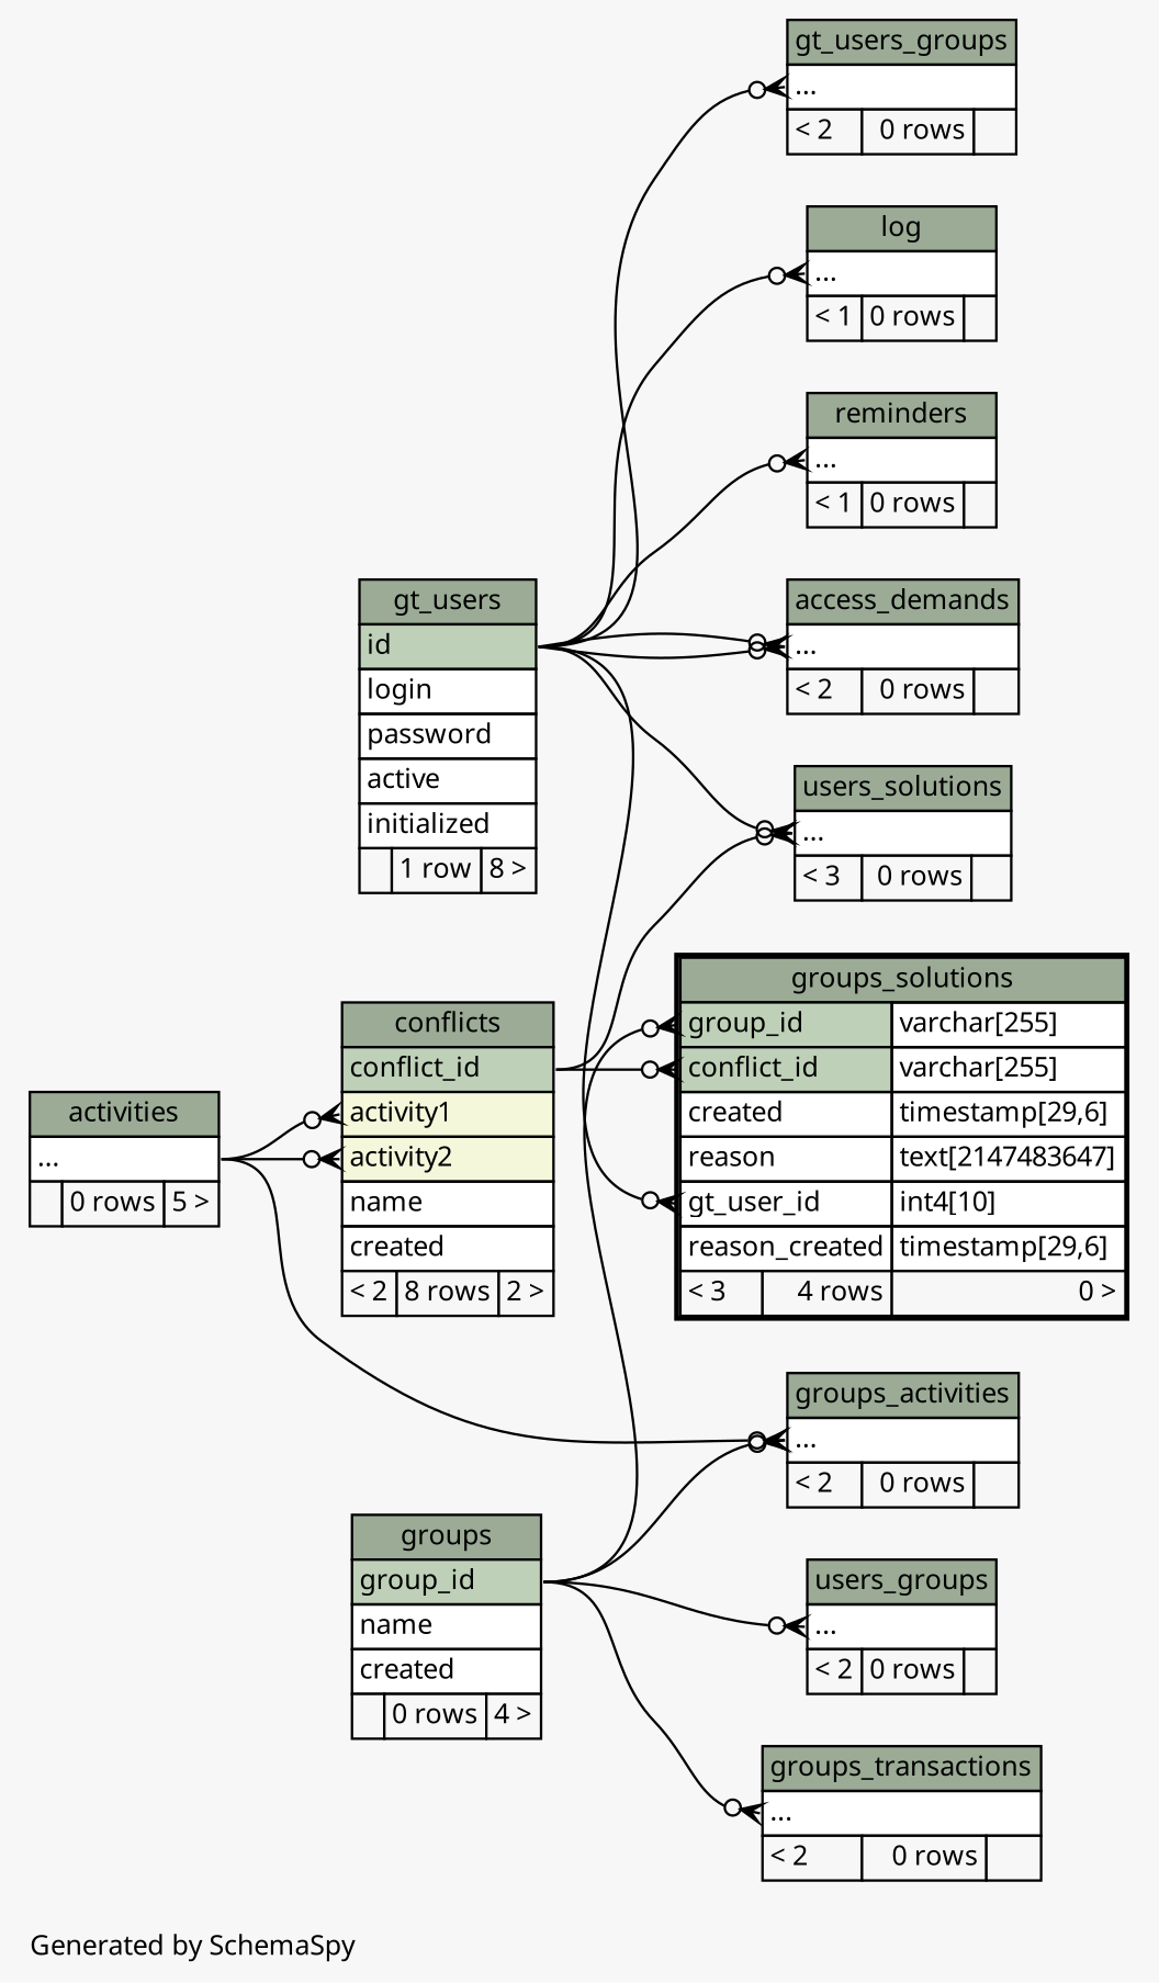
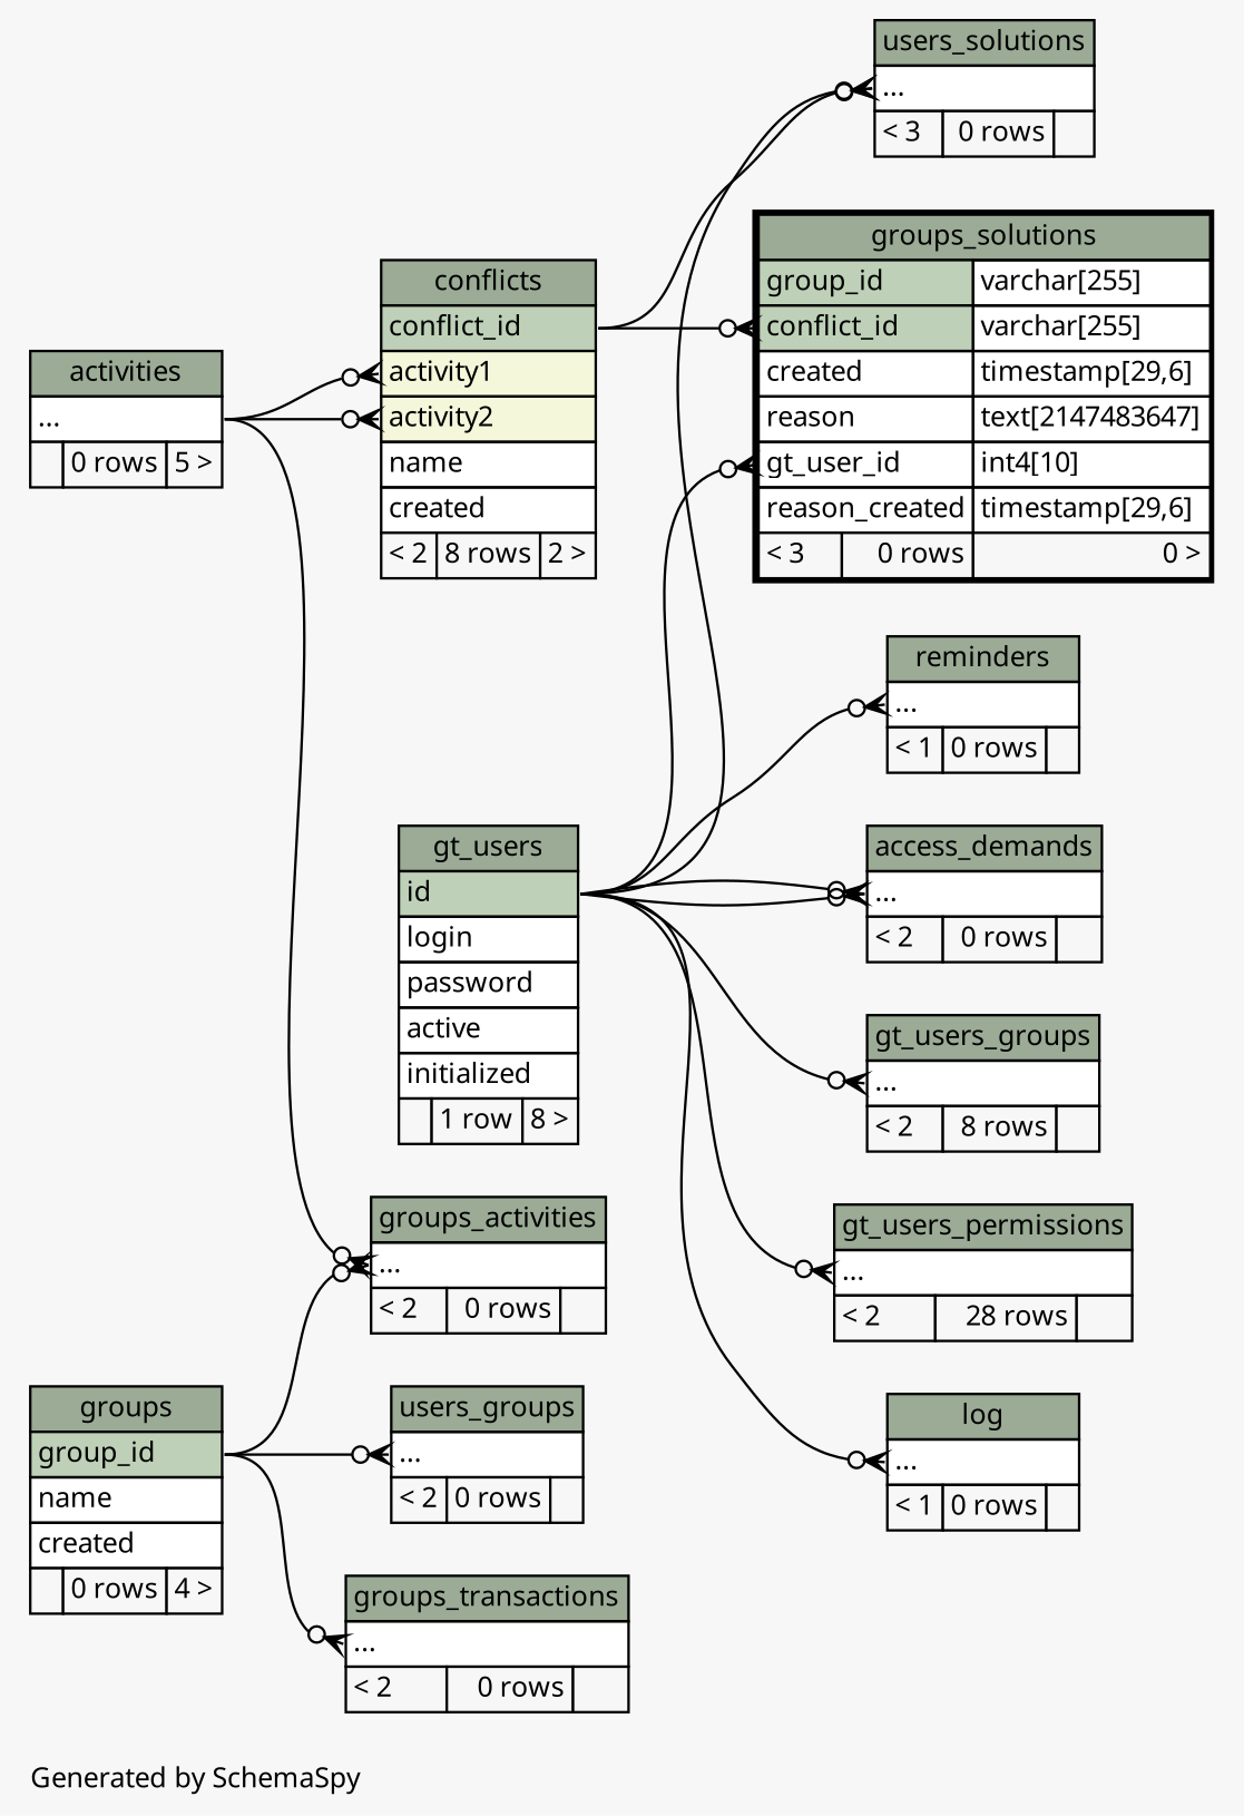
  digraph {
    bgcolor="#f7f7f7"
    fontname="Noto Sans"
    fontsize=11
    label="\nGenerated by SchemaSpy"
    labeljust=l
    nodesep=0.18
    rankdir=RL
    ranksep=0.46
    node [fontname="Noto Sans" fontsize=11 shape=plaintext]
    edge [arrowhead=none arrowsize=0.8 arrowtail=crowodot dir=back fontname="Noto Sans" headport="id:e" tailport="elipses:w"]
    n1 [label=<     <TABLE BORDER="0" CELLBORDER="1" CELLSPACING="0" BGCOLOR="#ffffff">       <TR><TD COLSPAN="3" BGCOLOR="#9bab96" ALIGN="CENTER">access_demands</TD></TR>       <TR><TD PORT="elipses" COLSPAN="3" ALIGN="LEFT">...</TD></TR>       <TR><TD ALIGN="LEFT" BGCOLOR="#f7f7f7">&lt; 2</TD><TD ALIGN="RIGHT" BGCOLOR="#f7f7f7">0 rows</TD><TD ALIGN="RIGHT" BGCOLOR="#f7f7f7">  </TD></TR>     </TABLE>>]
    n2 [label=<     <TABLE BORDER="0" CELLBORDER="1" CELLSPACING="0" BGCOLOR="#ffffff">       <TR><TD COLSPAN="3" BGCOLOR="#9bab96" ALIGN="CENTER">gt_users</TD></TR>       <TR><TD PORT="id" COLSPAN="3" BGCOLOR="#bed1b8" ALIGN="LEFT">id</TD></TR>       <TR><TD PORT="login" COLSPAN="3" ALIGN="LEFT">login</TD></TR>       <TR><TD PORT="password" COLSPAN="3" ALIGN="LEFT">password</TD></TR>       <TR><TD PORT="active" COLSPAN="3" ALIGN="LEFT">active</TD></TR>       <TR><TD PORT="initialized" COLSPAN="3" ALIGN="LEFT">initialized</TD></TR>       <TR><TD ALIGN="LEFT" BGCOLOR="#f7f7f7">  </TD><TD ALIGN="RIGHT" BGCOLOR="#f7f7f7">1 row</TD><TD ALIGN="RIGHT" BGCOLOR="#f7f7f7">8 &gt;</TD></TR>     </TABLE>>]
    n3 [label=<     <TABLE BORDER="0" CELLBORDER="1" CELLSPACING="0" BGCOLOR="#ffffff">       <TR><TD COLSPAN="3" BGCOLOR="#9bab96" ALIGN="CENTER">conflicts</TD></TR>       <TR><TD PORT="conflict_id" COLSPAN="3" BGCOLOR="#bed1b8" ALIGN="LEFT">conflict_id</TD></TR>       <TR><TD PORT="activity1" COLSPAN="3" BGCOLOR="#f4f7da" ALIGN="LEFT">activity1</TD></TR>       <TR><TD PORT="activity2" COLSPAN="3" BGCOLOR="#f4f7da" ALIGN="LEFT">activity2</TD></TR>       <TR><TD PORT="name" COLSPAN="3" ALIGN="LEFT">name</TD></TR>       <TR><TD PORT="created" COLSPAN="3" ALIGN="LEFT">created</TD></TR>       <TR><TD ALIGN="LEFT" BGCOLOR="#f7f7f7">&lt; 2</TD><TD ALIGN="RIGHT" BGCOLOR="#f7f7f7">8 rows</TD><TD ALIGN="RIGHT" BGCOLOR="#f7f7f7">2 &gt;</TD></TR>     </TABLE>>]
    n4 [label=<     <TABLE BORDER="0" CELLBORDER="1" CELLSPACING="0" BGCOLOR="#ffffff">       <TR><TD COLSPAN="3" BGCOLOR="#9bab96" ALIGN="CENTER">activities</TD></TR>       <TR><TD PORT="elipses" COLSPAN="3" ALIGN="LEFT">...</TD></TR>       <TR><TD ALIGN="LEFT" BGCOLOR="#f7f7f7">  </TD><TD ALIGN="RIGHT" BGCOLOR="#f7f7f7">0 rows</TD><TD ALIGN="RIGHT" BGCOLOR="#f7f7f7">5 &gt;</TD></TR>     </TABLE>>]
    n5 [label=<     <TABLE BORDER="0" CELLBORDER="1" CELLSPACING="0" BGCOLOR="#ffffff">       <TR><TD COLSPAN="3" BGCOLOR="#9bab96" ALIGN="CENTER">groups_activities</TD></TR>       <TR><TD PORT="elipses" COLSPAN="3" ALIGN="LEFT">...</TD></TR>       <TR><TD ALIGN="LEFT" BGCOLOR="#f7f7f7">&lt; 2</TD><TD ALIGN="RIGHT" BGCOLOR="#f7f7f7">0 rows</TD><TD ALIGN="RIGHT" BGCOLOR="#f7f7f7">  </TD></TR>     </TABLE>>]
    n6 [label=<     <TABLE BORDER="0" CELLBORDER="1" CELLSPACING="0" BGCOLOR="#ffffff">       <TR><TD COLSPAN="3" BGCOLOR="#9bab96" ALIGN="CENTER">groups</TD></TR>       <TR><TD PORT="group_id" COLSPAN="3" BGCOLOR="#bed1b8" ALIGN="LEFT">group_id</TD></TR>       <TR><TD PORT="name" COLSPAN="3" ALIGN="LEFT">name</TD></TR>       <TR><TD PORT="created" COLSPAN="3" ALIGN="LEFT">created</TD></TR>       <TR><TD ALIGN="LEFT" BGCOLOR="#f7f7f7">  </TD><TD ALIGN="RIGHT" BGCOLOR="#f7f7f7">0 rows</TD><TD ALIGN="RIGHT" BGCOLOR="#f7f7f7">4 &gt;</TD></TR>     </TABLE>>]
-   n7 [label=<     <TABLE BORDER="2" CELLBORDER="1" CELLSPACING="0" BGCOLOR="#ffffff">       <TR><TD COLSPAN="3" BGCOLOR="#9bab96" ALIGN="CENTER">groups_solutions</TD></TR>       <TR><TD PORT="group_id" COLSPAN="2" BGCOLOR="#bed1b8" ALIGN="LEFT">group_id</TD><TD PORT="group_id.type" ALIGN="LEFT">varchar[255]</TD></TR>       <TR><TD PORT="conflict_id" COLSPAN="2" BGCOLOR="#bed1b8" ALIGN="LEFT">conflict_id</TD><TD PORT="conflict_id.type" ALIGN="LEFT">varchar[255]</TD></TR>       <TR><TD PORT="created" COLSPAN="2" ALIGN="LEFT">created</TD><TD PORT="created.type" ALIGN="LEFT">timestamp[29,6]</TD></TR>       <TR><TD PORT="reason" COLSPAN="2" ALIGN="LEFT">reason</TD><TD PORT="reason.type" ALIGN="LEFT">text[2147483647]</TD></TR>       <TR><TD PORT="gt_user_id" COLSPAN="2" ALIGN="LEFT">gt_user_id</TD><TD PORT="gt_user_id.type" ALIGN="LEFT">int4[10]</TD></TR>       <TR><TD PORT="reason_created" COLSPAN="2" ALIGN="LEFT">reason_created</TD><TD PORT="reason_created.type" ALIGN="LEFT">timestamp[29,6]</TD></TR>       <TR><TD ALIGN="LEFT" BGCOLOR="#f7f7f7">&lt; 3</TD><TD ALIGN="RIGHT" BGCOLOR="#f7f7f7">4 rows</TD><TD ALIGN="RIGHT" BGCOLOR="#f7f7f7">0 &gt;</TD></TR>     </TABLE>>]
+   n7 [label=<     <TABLE BORDER="2" CELLBORDER="1" CELLSPACING="0" BGCOLOR="#ffffff">       <TR><TD COLSPAN="3" BGCOLOR="#9bab96" ALIGN="CENTER">groups_solutions</TD></TR>       <TR><TD PORT="group_id" COLSPAN="2" BGCOLOR="#bed1b8" ALIGN="LEFT">group_id</TD><TD PORT="group_id.type" ALIGN="LEFT">varchar[255]</TD></TR>       <TR><TD PORT="conflict_id" COLSPAN="2" BGCOLOR="#bed1b8" ALIGN="LEFT">conflict_id</TD><TD PORT="conflict_id.type" ALIGN="LEFT">varchar[255]</TD></TR>       <TR><TD PORT="created" COLSPAN="2" ALIGN="LEFT">created</TD><TD PORT="created.type" ALIGN="LEFT">timestamp[29,6]</TD></TR>       <TR><TD PORT="reason" COLSPAN="2" ALIGN="LEFT">reason</TD><TD PORT="reason.type" ALIGN="LEFT">text[2147483647]</TD></TR>       <TR><TD PORT="gt_user_id" COLSPAN="2" ALIGN="LEFT">gt_user_id</TD><TD PORT="gt_user_id.type" ALIGN="LEFT">int4[10]</TD></TR>       <TR><TD PORT="reason_created" COLSPAN="2" ALIGN="LEFT">reason_created</TD><TD PORT="reason_created.type" ALIGN="LEFT">timestamp[29,6]</TD></TR>       <TR><TD ALIGN="LEFT" BGCOLOR="#f7f7f7">&lt; 3</TD><TD ALIGN="RIGHT" BGCOLOR="#f7f7f7">0 rows</TD><TD ALIGN="RIGHT" BGCOLOR="#f7f7f7">0 &gt;</TD></TR>     </TABLE>>]
    n8 [label=<     <TABLE BORDER="0" CELLBORDER="1" CELLSPACING="0" BGCOLOR="#ffffff">       <TR><TD COLSPAN="3" BGCOLOR="#9bab96" ALIGN="CENTER">groups_transactions</TD></TR>       <TR><TD PORT="elipses" COLSPAN="3" ALIGN="LEFT">...</TD></TR>       <TR><TD ALIGN="LEFT" BGCOLOR="#f7f7f7">&lt; 2</TD><TD ALIGN="RIGHT" BGCOLOR="#f7f7f7">0 rows</TD><TD ALIGN="RIGHT" BGCOLOR="#f7f7f7">  </TD></TR>     </TABLE>>]
-   n9 [label=<     <TABLE BORDER="0" CELLBORDER="1" CELLSPACING="0" BGCOLOR="#ffffff">       <TR><TD COLSPAN="3" BGCOLOR="#9bab96" ALIGN="CENTER">gt_users_groups</TD></TR>       <TR><TD PORT="elipses" COLSPAN="3" ALIGN="LEFT">...</TD></TR>       <TR><TD ALIGN="LEFT" BGCOLOR="#f7f7f7">&lt; 2</TD><TD ALIGN="RIGHT" BGCOLOR="#f7f7f7">0 rows</TD><TD ALIGN="RIGHT" BGCOLOR="#f7f7f7">  </TD></TR>     </TABLE>>]
+   n9 [label=<     <TABLE BORDER="0" CELLBORDER="1" CELLSPACING="0" BGCOLOR="#ffffff">       <TR><TD COLSPAN="3" BGCOLOR="#9bab96" ALIGN="CENTER">gt_users_groups</TD></TR>       <TR><TD PORT="elipses" COLSPAN="3" ALIGN="LEFT">...</TD></TR>       <TR><TD ALIGN="LEFT" BGCOLOR="#f7f7f7">&lt; 2</TD><TD ALIGN="RIGHT" BGCOLOR="#f7f7f7">8 rows</TD><TD ALIGN="RIGHT" BGCOLOR="#f7f7f7">  </TD></TR>     </TABLE>>]
+   n10 [label=<     <TABLE BORDER="0" CELLBORDER="1" CELLSPACING="0" BGCOLOR="#ffffff">       <TR><TD COLSPAN="3" BGCOLOR="#9bab96" ALIGN="CENTER">gt_users_permissions</TD></TR>       <TR><TD PORT="elipses" COLSPAN="3" ALIGN="LEFT">...</TD></TR>       <TR><TD ALIGN="LEFT" BGCOLOR="#f7f7f7">&lt; 2</TD><TD ALIGN="RIGHT" BGCOLOR="#f7f7f7">28 rows</TD><TD ALIGN="RIGHT" BGCOLOR="#f7f7f7">  </TD></TR>     </TABLE>>]
    n11 [label=<     <TABLE BORDER="0" CELLBORDER="1" CELLSPACING="0" BGCOLOR="#ffffff">       <TR><TD COLSPAN="3" BGCOLOR="#9bab96" ALIGN="CENTER">log</TD></TR>       <TR><TD PORT="elipses" COLSPAN="3" ALIGN="LEFT">...</TD></TR>       <TR><TD ALIGN="LEFT" BGCOLOR="#f7f7f7">&lt; 1</TD><TD ALIGN="RIGHT" BGCOLOR="#f7f7f7">0 rows</TD><TD ALIGN="RIGHT" BGCOLOR="#f7f7f7">  </TD></TR>     </TABLE>>]
    n12 [label=<     <TABLE BORDER="0" CELLBORDER="1" CELLSPACING="0" BGCOLOR="#ffffff">       <TR><TD COLSPAN="3" BGCOLOR="#9bab96" ALIGN="CENTER">reminders</TD></TR>       <TR><TD PORT="elipses" COLSPAN="3" ALIGN="LEFT">...</TD></TR>       <TR><TD ALIGN="LEFT" BGCOLOR="#f7f7f7">&lt; 1</TD><TD ALIGN="RIGHT" BGCOLOR="#f7f7f7">0 rows</TD><TD ALIGN="RIGHT" BGCOLOR="#f7f7f7">  </TD></TR>     </TABLE>>]
    n13 [label=<     <TABLE BORDER="0" CELLBORDER="1" CELLSPACING="0" BGCOLOR="#ffffff">       <TR><TD COLSPAN="3" BGCOLOR="#9bab96" ALIGN="CENTER">users_groups</TD></TR>       <TR><TD PORT="elipses" COLSPAN="3" ALIGN="LEFT">...</TD></TR>       <TR><TD ALIGN="LEFT" BGCOLOR="#f7f7f7">&lt; 2</TD><TD ALIGN="RIGHT" BGCOLOR="#f7f7f7">0 rows</TD><TD ALIGN="RIGHT" BGCOLOR="#f7f7f7">  </TD></TR>     </TABLE>>]
    n14 [label=<     <TABLE BORDER="0" CELLBORDER="1" CELLSPACING="0" BGCOLOR="#ffffff">       <TR><TD COLSPAN="3" BGCOLOR="#9bab96" ALIGN="CENTER">users_solutions</TD></TR>       <TR><TD PORT="elipses" COLSPAN="3" ALIGN="LEFT">...</TD></TR>       <TR><TD ALIGN="LEFT" BGCOLOR="#f7f7f7">&lt; 3</TD><TD ALIGN="RIGHT" BGCOLOR="#f7f7f7">0 rows</TD><TD ALIGN="RIGHT" BGCOLOR="#f7f7f7">  </TD></TR>     </TABLE>>]
    n1 -> n2
    n1 -> n2
    n3 -> n4 [headport="elipses:e" tailport="activity1:w"]
    n3 -> n4 [headport="elipses:e" tailport="activity2:w"]
    n5 -> n4 [headport="elipses:e"]
    n5 -> n6 [headport="group_id:e"]
    n7 -> n2 [tailport="gt_user_id:w"]
    n7 -> n3 [headport="conflict_id:e" tailport="conflict_id:w"]
-   n7 -> n6 [headport="group_id:e" tailport="group_id:w"]
    n8 -> n6 [headport="group_id:e"]
    n9 -> n2
+   n10 -> n2
    n11 -> n2
    n12 -> n2
    n13 -> n6 [headport="group_id:e"]
    n14 -> n2
    n14 -> n3 [headport="conflict_id:e"]
  }
